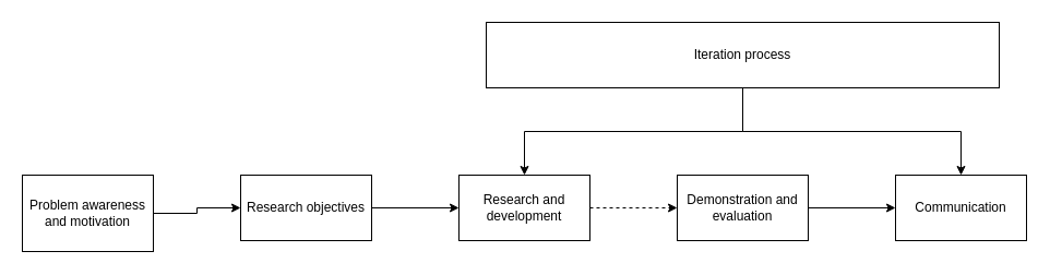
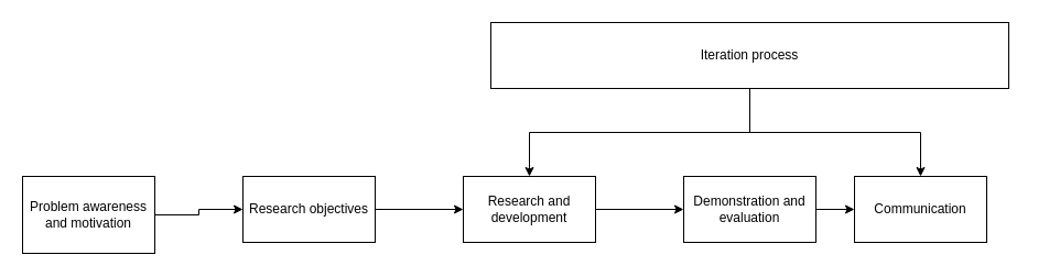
  <mxCell id="0" />
  <mxCell id="1" parent="0" />
  <mxCell id="2" value="" style="edgeStyle=orthogonalEdgeStyle;rounded=0;orthogonalLoop=1;jettySize=auto;html=1;" edge="1" parent="1" source="3" target="5"><mxGeometry relative="1" as="geometry" /></mxCell>
  <mxCell id="3" value="Problem awareness and motivation" style="rounded=0;whiteSpace=wrap;html=1;" vertex="1" parent="1"><mxGeometry x="20" y="160" width="120" height="70" as="geometry" /></mxCell>
  <mxCell id="4" value="" style="edgeStyle=orthogonalEdgeStyle;rounded=0;orthogonalLoop=1;jettySize=auto;html=1;" edge="1" parent="1" source="5" target="7"><mxGeometry relative="1" as="geometry" /></mxCell>
  <mxCell id="5" value="Research objectives" style="whiteSpace=wrap;html=1;rounded=0;" vertex="1" parent="1"><mxGeometry x="220" y="160" width="120" height="60" as="geometry" /></mxCell>
- <mxCell id="6" value="" style="edgeStyle=orthogonalEdgeStyle;rounded=0;orthogonalLoop=1;jettySize=auto;html=1;dashed=1;" edge="1" parent="1" source="7" target="9"><mxGeometry relative="1" as="geometry" /></mxCell>
+ <mxCell id="6" value="" style="edgeStyle=orthogonalEdgeStyle;rounded=0;orthogonalLoop=1;jettySize=auto;html=1;" edge="1" parent="1" source="7" target="9"><mxGeometry relative="1" as="geometry" /></mxCell>
  <mxCell id="7" value="Research and development" style="whiteSpace=wrap;html=1;rounded=0;" vertex="1" parent="1"><mxGeometry x="420" y="160" width="120" height="60" as="geometry" /></mxCell>
  <mxCell id="8" value="" style="edgeStyle=orthogonalEdgeStyle;rounded=0;orthogonalLoop=1;jettySize=auto;html=1;" edge="1" parent="1" source="9" target="10"><mxGeometry relative="1" as="geometry" /></mxCell>
  <mxCell id="9" value="Demonstration and evaluation" style="whiteSpace=wrap;html=1;rounded=0;" vertex="1" parent="1"><mxGeometry x="620" y="160" width="120" height="60" as="geometry" /></mxCell>
- <mxCell id="10" value="Communication" style="whiteSpace=wrap;html=1;rounded=0;" vertex="1" parent="1"><mxGeometry x="820" y="160" width="120" height="60" as="geometry" /></mxCell>
+ <mxCell id="10" value="Communication" style="whiteSpace=wrap;html=1;rounded=0;" vertex="1" parent="1"><mxGeometry x="775" y="160" width="120" height="60" as="geometry" /></mxCell>
  <mxCell id="11" style="edgeStyle=orthogonalEdgeStyle;rounded=0;orthogonalLoop=1;jettySize=auto;html=1;entryX=0.5;entryY=0;entryDx=0;entryDy=0;" edge="1" parent="1" source="13" target="7"><mxGeometry relative="1" as="geometry" /></mxCell>
  <mxCell id="12" style="edgeStyle=orthogonalEdgeStyle;rounded=0;orthogonalLoop=1;jettySize=auto;html=1;" edge="1" parent="1" source="13" target="10"><mxGeometry relative="1" as="geometry" /></mxCell>
  <mxCell id="13" value="Iteration process" style="whiteSpace=wrap;html=1;rounded=0;" vertex="1" parent="1"><mxGeometry x="445" y="20" width="470" height="60" as="geometry" /></mxCell>
